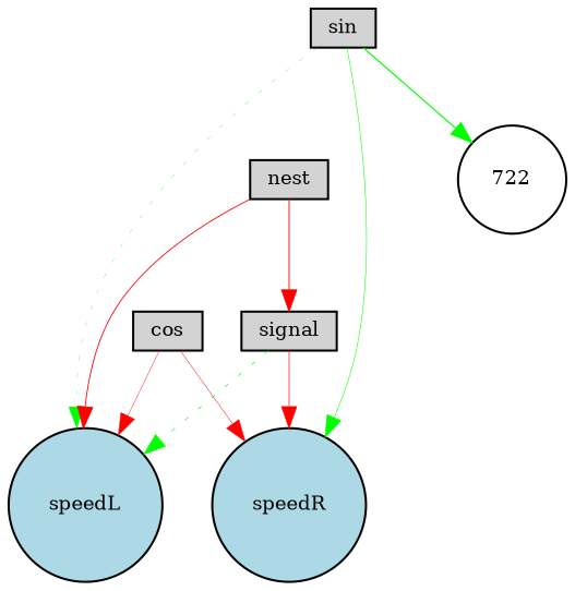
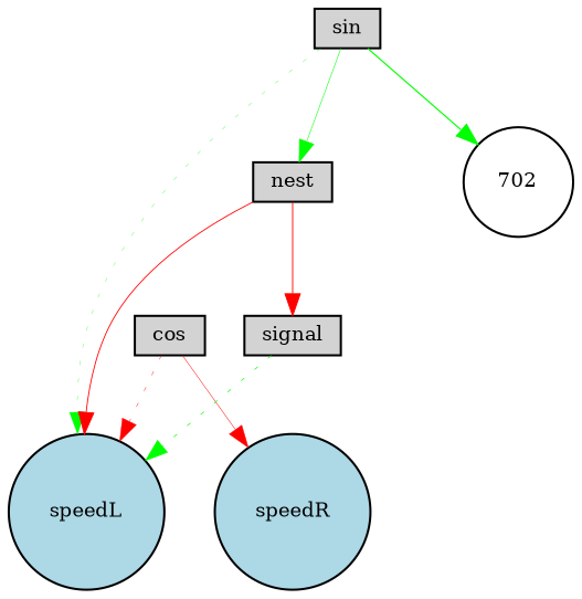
  digraph {
    node [fillcolor=lightgray fontsize=9 shape=box style=filled]
    edge [color=red style=solid]
    cos [height=0.2 width=0.2]
    speedL [fillcolor=lightblue height=0.2 shape=circle width=0.2]
    speedR [fillcolor=lightblue height=0.2 shape=circle width=0.2]
    sin [height=0.2 width=0.2]
-   722 [fillcolor=white height=0.2 shape=circle width=0.2]
+   722 [fillcolor=white height=0.2 shape=circle width=0.2 label=702]
    nest [height=0.2 width=0.2]
    signal [height=0.2 width=0.2]
-   cos -> speedL [penwidth=0.2026310974473993]
+   cos -> speedL [penwidth=0.2026310974473993 style=dotted]
    cos -> speedR [penwidth=0.22759310261826174]
    sin -> speedL [color=green penwidth=0.14649255549911883 style=dotted]
-   sin -> speedR [color=green penwidth=0.25937734972743487]
+   sin -> nest [color=green penwidth=0.25937734972743487]
    sin -> 722 [color=green penwidth=0.5624065897151367]
    nest -> speedL [penwidth=0.42066397029476765]
    nest -> signal [penwidth=0.4503101944421892]
    signal -> speedL [color=green penwidth=0.3205858649005695 style=dotted]
-   signal -> speedR [penwidth=0.3248819925426293]
  }
